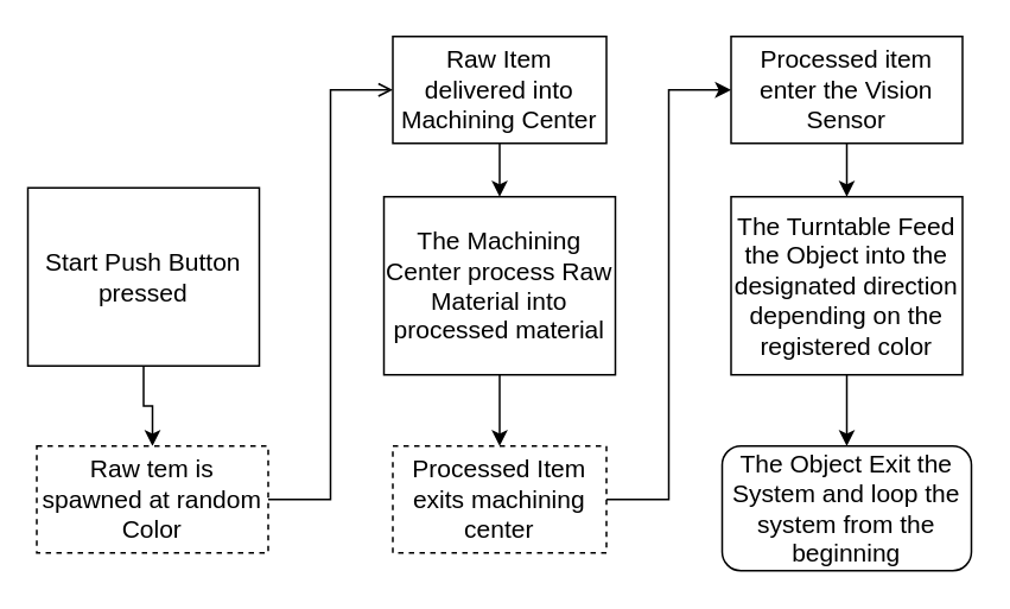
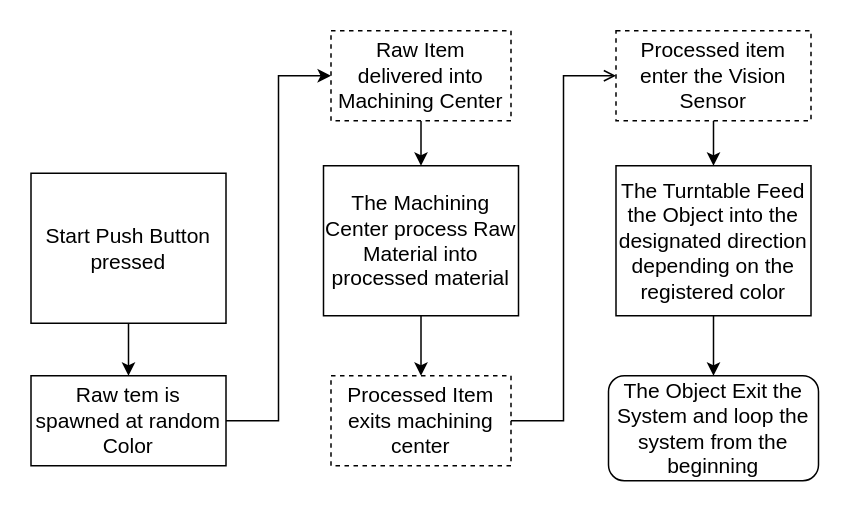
  <mxCell id="0" />
  <mxCell id="1" parent="0" />
  <mxCell id="2" style="edgeStyle=orthogonalEdgeStyle;rounded=0;orthogonalLoop=1;jettySize=auto;html=1;exitX=0.5;exitY=1;exitDx=0;exitDy=0;" parent="1" source="3" target="5" edge="1"><mxGeometry relative="1" as="geometry" /></mxCell>
- <mxCell id="3" value="&lt;span style=&quot;font-size: 14px;&quot;&gt;Start Push Button pressed&lt;/span&gt;" style="rounded=0;whiteSpace=wrap;html=1;" parent="1" vertex="1"><mxGeometry x="15" y="105" width="130" height="100" as="geometry" /></mxCell>
- <mxCell id="4" style="edgeStyle=orthogonalEdgeStyle;rounded=0;orthogonalLoop=1;jettySize=auto;html=1;exitX=1;exitY=0.5;exitDx=0;exitDy=0;entryX=0;entryY=0.5;entryDx=0;entryDy=0;endArrow=open;" edge="1" parent="1" source="5" target="14"><mxGeometry relative="1" as="geometry" /></mxCell>
- <mxCell id="5" value="&lt;span style=&quot;font-size: 14px;&quot;&gt;Raw tem is spawned at random Color&lt;/span&gt;" style="rounded=0;whiteSpace=wrap;html=1;dashed=1;" parent="1" vertex="1"><mxGeometry x="20" y="250" width="130" height="60" as="geometry" /></mxCell>
+ <mxCell id="3" value="&lt;span style=&quot;font-size: 14px;&quot;&gt;Start Push Button pressed&lt;/span&gt;" style="rounded=0;whiteSpace=wrap;html=1;" parent="1" vertex="1"><mxGeometry x="20" y="115" width="130" height="100" as="geometry" /></mxCell>
+ <mxCell id="4" style="edgeStyle=orthogonalEdgeStyle;rounded=0;orthogonalLoop=1;jettySize=auto;html=1;exitX=1;exitY=0.5;exitDx=0;exitDy=0;entryX=0;entryY=0.5;entryDx=0;entryDy=0;" edge="1" parent="1" source="5" target="14"><mxGeometry relative="1" as="geometry" /></mxCell>
+ <mxCell id="5" value="&lt;span style=&quot;font-size: 14px;&quot;&gt;Raw tem is spawned at random Color&lt;/span&gt;" style="rounded=0;whiteSpace=wrap;html=1;" parent="1" vertex="1"><mxGeometry x="20" y="250" width="130" height="60" as="geometry" /></mxCell>
  <mxCell id="6" style="edgeStyle=orthogonalEdgeStyle;rounded=0;orthogonalLoop=1;jettySize=auto;html=1;exitX=0.5;exitY=1;exitDx=0;exitDy=0;" edge="1" parent="1" source="7" target="16"><mxGeometry relative="1" as="geometry" /></mxCell>
  <mxCell id="7" value="&lt;span style=&quot;font-size: 14px;&quot;&gt;The Machining Center process Raw Material into processed material&lt;/span&gt;" style="rounded=0;whiteSpace=wrap;html=1;" parent="1" vertex="1"><mxGeometry x="215" y="110" width="130" height="100" as="geometry" /></mxCell>
  <mxCell id="8" style="edgeStyle=orthogonalEdgeStyle;rounded=0;orthogonalLoop=1;jettySize=auto;html=1;exitX=0.5;exitY=1;exitDx=0;exitDy=0;" parent="1" source="9" target="11" edge="1"><mxGeometry relative="1" as="geometry" /></mxCell>
- <mxCell id="9" value="&lt;span style=&quot;font-size: 14px;&quot;&gt;Processed item enter the Vision Sensor&lt;/span&gt;" style="rounded=0;whiteSpace=wrap;html=1;" parent="1" vertex="1"><mxGeometry x="410" y="20" width="130" height="60" as="geometry" /></mxCell>
+ <mxCell id="9" value="&lt;span style=&quot;font-size: 14px;&quot;&gt;Processed item enter the Vision Sensor&lt;/span&gt;" style="rounded=0;whiteSpace=wrap;html=1;dashed=1;" parent="1" vertex="1"><mxGeometry x="410" y="20" width="130" height="60" as="geometry" /></mxCell>
  <mxCell id="10" style="edgeStyle=orthogonalEdgeStyle;rounded=0;orthogonalLoop=1;jettySize=auto;html=1;exitX=0.5;exitY=1;exitDx=0;exitDy=0;entryX=0.5;entryY=0;entryDx=0;entryDy=0;" edge="1" parent="1" source="11" target="12"><mxGeometry relative="1" as="geometry" /></mxCell>
  <mxCell id="11" value="&lt;font style=&quot;font-size: 14px;&quot;&gt;The Turntable Feed the Object into the designated direction depending on the registered color&lt;/font&gt;" style="rounded=0;whiteSpace=wrap;html=1;" parent="1" vertex="1"><mxGeometry x="410" y="110" width="130" height="100" as="geometry" /></mxCell>
  <mxCell id="12" value="&lt;font style=&quot;font-size: 14px;&quot;&gt;The Object Exit the System and loop the system from the beginning&lt;/font&gt;" style="rounded=1;whiteSpace=wrap;html=1;" parent="1" vertex="1"><mxGeometry x="405" y="250" width="140" height="70" as="geometry" /></mxCell>
  <mxCell id="13" style="edgeStyle=orthogonalEdgeStyle;rounded=0;orthogonalLoop=1;jettySize=auto;html=1;exitX=0.5;exitY=1;exitDx=0;exitDy=0;entryX=0.5;entryY=0;entryDx=0;entryDy=0;" edge="1" parent="1" source="14" target="7"><mxGeometry relative="1" as="geometry" /></mxCell>
- <mxCell id="14" value="&lt;font style=&quot;font-size: 14px;&quot;&gt;Raw Item delivered into Machining Center&lt;/font&gt;" style="rounded=0;whiteSpace=wrap;html=1;" vertex="1" parent="1"><mxGeometry x="220" y="20" width="120" height="60" as="geometry" /></mxCell>
- <mxCell id="15" style="edgeStyle=orthogonalEdgeStyle;rounded=0;orthogonalLoop=1;jettySize=auto;html=1;exitX=1;exitY=0.5;exitDx=0;exitDy=0;entryX=0;entryY=0.5;entryDx=0;entryDy=0;" edge="1" parent="1" source="16" target="9"><mxGeometry relative="1" as="geometry" /></mxCell>
+ <mxCell id="14" value="&lt;font style=&quot;font-size: 14px;&quot;&gt;Raw Item delivered into Machining Center&lt;/font&gt;" style="rounded=0;whiteSpace=wrap;html=1;dashed=1;" vertex="1" parent="1"><mxGeometry x="220" y="20" width="120" height="60" as="geometry" /></mxCell>
+ <mxCell id="15" style="edgeStyle=orthogonalEdgeStyle;rounded=0;orthogonalLoop=1;jettySize=auto;html=1;exitX=1;exitY=0.5;exitDx=0;exitDy=0;entryX=0;entryY=0.5;entryDx=0;entryDy=0;endArrow=open;" edge="1" parent="1" source="16" target="9"><mxGeometry relative="1" as="geometry" /></mxCell>
  <mxCell id="16" value="&lt;font style=&quot;font-size: 14px;&quot;&gt;Processed Item exits machining center&lt;/font&gt;" style="rounded=0;whiteSpace=wrap;html=1;dashed=1;" vertex="1" parent="1"><mxGeometry x="220" y="250" width="120" height="60" as="geometry" /></mxCell>
